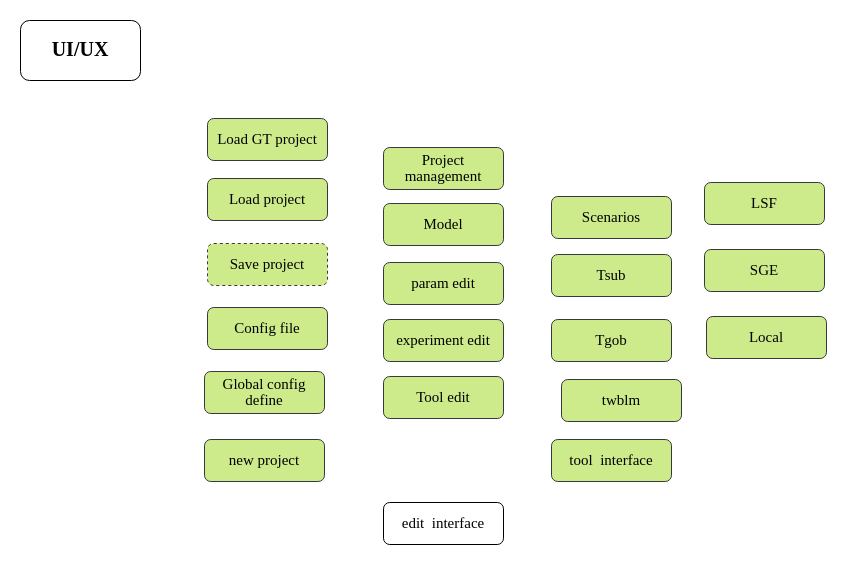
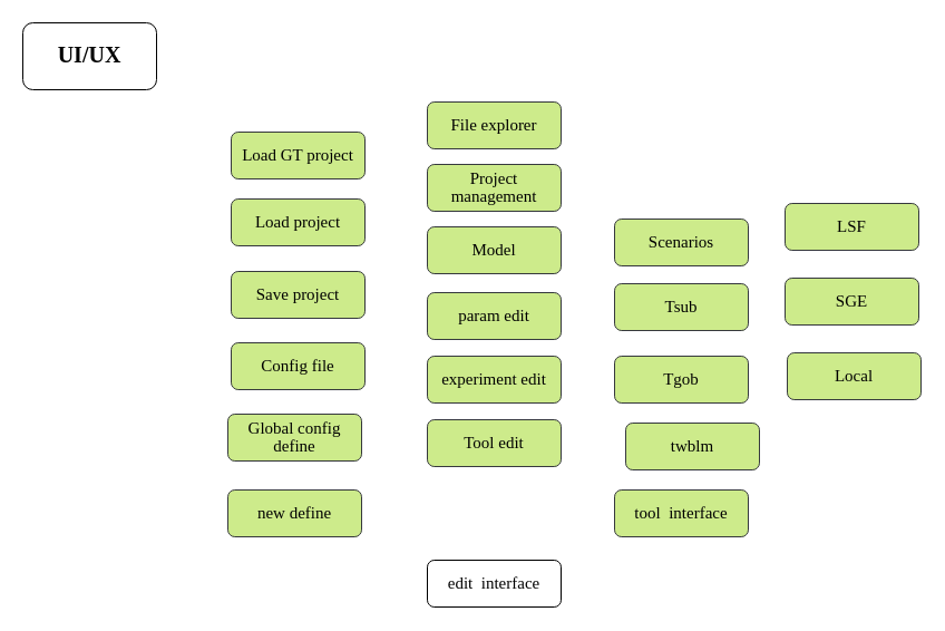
  <mxCell id="0" />
  <mxCell id="1" parent="0" />
  <mxCell id="2" value="&lt;p style=&quot;line-height: 120%;&quot;&gt;&lt;font face=&quot;Times New Roman&quot; style=&quot;font-size: 20px;&quot;&gt;&lt;b&gt;UI/UX&lt;/b&gt;&lt;/font&gt;&lt;/p&gt;" style="rounded=1;whiteSpace=wrap;html=1;" vertex="1" parent="1"><mxGeometry x="20" y="20" width="120" height="60" as="geometry" /></mxCell>
  <mxCell id="3" value="&lt;p style=&quot;line-height: 120%;&quot;&gt;&lt;font face=&quot;Times New Roman&quot; style=&quot;font-size: 15px;&quot;&gt;Global config define&lt;/font&gt;&lt;/p&gt;" style="rounded=1;whiteSpace=wrap;html=1;fillColor=#cdeb8b;strokeColor=#36393d;" vertex="1" parent="1"><mxGeometry x="204" y="371" width="120" height="42" as="geometry" /></mxCell>
  <mxCell id="4" value="&lt;p style=&quot;line-height: 120%;&quot;&gt;&lt;font face=&quot;Times New Roman&quot; style=&quot;font-size: 15px;&quot;&gt;Config file&lt;/font&gt;&lt;/p&gt;" style="rounded=1;whiteSpace=wrap;html=1;fillColor=#cdeb8b;strokeColor=#36393d;" vertex="1" parent="1"><mxGeometry x="207" y="307" width="120" height="42" as="geometry" /></mxCell>
- <mxCell id="5" value="&lt;p style=&quot;line-height: 120%;&quot;&gt;&lt;font face=&quot;Times New Roman&quot; style=&quot;font-size: 15px;&quot;&gt;Save project&lt;/font&gt;&lt;/p&gt;" style="rounded=1;whiteSpace=wrap;html=1;fillColor=#cdeb8b;strokeColor=#36393d;dashed=1;" vertex="1" parent="1"><mxGeometry x="207" y="243" width="120" height="42" as="geometry" /></mxCell>
+ <mxCell id="5" value="&lt;p style=&quot;line-height: 120%;&quot;&gt;&lt;font face=&quot;Times New Roman&quot; style=&quot;font-size: 15px;&quot;&gt;Save project&lt;/font&gt;&lt;/p&gt;" style="rounded=1;whiteSpace=wrap;html=1;fillColor=#cdeb8b;strokeColor=#36393d;" vertex="1" parent="1"><mxGeometry x="207" y="243" width="120" height="42" as="geometry" /></mxCell>
  <mxCell id="6" value="&lt;p style=&quot;line-height: 120%;&quot;&gt;&lt;font face=&quot;Times New Roman&quot; style=&quot;font-size: 15px;&quot;&gt;Load project&lt;/font&gt;&lt;/p&gt;" style="rounded=1;whiteSpace=wrap;html=1;fillColor=#cdeb8b;strokeColor=#36393d;" vertex="1" parent="1"><mxGeometry x="207" y="178" width="120" height="42" as="geometry" /></mxCell>
  <mxCell id="7" value="&lt;p style=&quot;line-height: 120%;&quot;&gt;&lt;font face=&quot;Times New Roman&quot; style=&quot;font-size: 15px;&quot;&gt;Load GT project&lt;/font&gt;&lt;/p&gt;" style="rounded=1;whiteSpace=wrap;html=1;fillColor=#cdeb8b;strokeColor=#36393d;" vertex="1" parent="1"><mxGeometry x="207" y="118" width="120" height="42" as="geometry" /></mxCell>
  <mxCell id="8" value="&lt;p style=&quot;line-height: 120%;&quot;&gt;&lt;font face=&quot;Times New Roman&quot; style=&quot;font-size: 15px;&quot;&gt;Model&lt;/font&gt;&lt;/p&gt;" style="rounded=1;whiteSpace=wrap;html=1;fillColor=#cdeb8b;strokeColor=#36393d;" vertex="1" parent="1"><mxGeometry x="383" y="203" width="120" height="42" as="geometry" /></mxCell>
  <mxCell id="9" value="&lt;p style=&quot;line-height: 120%;&quot;&gt;&lt;font face=&quot;Times New Roman&quot; style=&quot;font-size: 15px;&quot;&gt;Project management&lt;/font&gt;&lt;/p&gt;" style="rounded=1;whiteSpace=wrap;html=1;fillColor=#cdeb8b;strokeColor=#36393d;" vertex="1" parent="1"><mxGeometry x="383" y="147" width="120" height="42" as="geometry" /></mxCell>
+ <mxCell id="10" value="&lt;p style=&quot;line-height: 120%;&quot;&gt;&lt;font face=&quot;Times New Roman&quot; style=&quot;font-size: 15px;&quot;&gt;File explorer&lt;/font&gt;&lt;/p&gt;" style="rounded=1;whiteSpace=wrap;html=1;fillColor=#cdeb8b;strokeColor=#36393d;" vertex="1" parent="1"><mxGeometry x="383" y="91" width="120" height="42" as="geometry" /></mxCell>
  <mxCell id="11" value="&lt;p style=&quot;line-height: 120%;&quot;&gt;&lt;font face=&quot;Times New Roman&quot; style=&quot;font-size: 15px;&quot;&gt;experiment edit&lt;/font&gt;&lt;/p&gt;" style="rounded=1;whiteSpace=wrap;html=1;fillColor=#cdeb8b;strokeColor=#36393d;" vertex="1" parent="1"><mxGeometry x="383" y="319" width="120" height="42" as="geometry" /></mxCell>
  <mxCell id="12" value="&lt;p style=&quot;line-height: 120%;&quot;&gt;&lt;font face=&quot;Times New Roman&quot; style=&quot;font-size: 15px;&quot;&gt;param edit&lt;/font&gt;&lt;/p&gt;" style="rounded=1;whiteSpace=wrap;html=1;fillColor=#cdeb8b;strokeColor=#36393d;" vertex="1" parent="1"><mxGeometry x="383" y="262" width="120" height="42" as="geometry" /></mxCell>
  <mxCell id="13" value="&lt;p style=&quot;line-height: 120%;&quot;&gt;&lt;font face=&quot;Times New Roman&quot; style=&quot;font-size: 15px;&quot;&gt;Tool edit&lt;/font&gt;&lt;/p&gt;" style="rounded=1;whiteSpace=wrap;html=1;fillColor=#cdeb8b;strokeColor=#36393d;" vertex="1" parent="1"><mxGeometry x="383" y="376" width="120" height="42" as="geometry" /></mxCell>
  <mxCell id="14" value="&lt;p style=&quot;line-height: 120%;&quot;&gt;&lt;font face=&quot;Times New Roman&quot; style=&quot;font-size: 15px;&quot;&gt;Tgob&lt;/font&gt;&lt;/p&gt;" style="rounded=1;whiteSpace=wrap;html=1;fillColor=#cdeb8b;strokeColor=#36393d;" vertex="1" parent="1"><mxGeometry x="551" y="319" width="120" height="42" as="geometry" /></mxCell>
  <mxCell id="15" value="&lt;p style=&quot;line-height: 120%;&quot;&gt;&lt;font face=&quot;Times New Roman&quot; style=&quot;font-size: 15px;&quot;&gt;Tsub&lt;/font&gt;&lt;/p&gt;" style="rounded=1;whiteSpace=wrap;html=1;fillColor=#cdeb8b;strokeColor=#36393d;" vertex="1" parent="1"><mxGeometry x="551" y="254" width="120" height="42" as="geometry" /></mxCell>
  <mxCell id="16" value="&lt;p style=&quot;line-height: 120%;&quot;&gt;&lt;font face=&quot;Times New Roman&quot;&gt;&lt;span style=&quot;font-size: 15px;&quot;&gt;Scenarios&lt;/span&gt;&lt;/font&gt;&lt;/p&gt;" style="rounded=1;whiteSpace=wrap;html=1;fillColor=#cdeb8b;strokeColor=#36393d;" vertex="1" parent="1"><mxGeometry x="551" y="196" width="120" height="42" as="geometry" /></mxCell>
  <mxCell id="17" value="&lt;p style=&quot;line-height: 120%;&quot;&gt;&lt;font face=&quot;Times New Roman&quot; style=&quot;font-size: 15px;&quot;&gt;twblm&lt;/font&gt;&lt;/p&gt;" style="rounded=1;whiteSpace=wrap;html=1;fillColor=#cdeb8b;strokeColor=#36393d;" vertex="1" parent="1"><mxGeometry x="561" y="379" width="120" height="42" as="geometry" /></mxCell>
  <mxCell id="18" value="&lt;p style=&quot;line-height: 120%;&quot;&gt;&lt;font face=&quot;Times New Roman&quot;&gt;&lt;span style=&quot;font-size: 15px;&quot;&gt;SGE&lt;/span&gt;&lt;/font&gt;&lt;/p&gt;" style="rounded=1;whiteSpace=wrap;html=1;fillColor=#cdeb8b;strokeColor=#36393d;" vertex="1" parent="1"><mxGeometry x="704" y="249" width="120" height="42" as="geometry" /></mxCell>
  <mxCell id="19" value="&lt;p style=&quot;line-height: 120%;&quot;&gt;&lt;font face=&quot;Times New Roman&quot;&gt;&lt;span style=&quot;font-size: 15px;&quot;&gt;LSF&lt;/span&gt;&lt;/font&gt;&lt;/p&gt;" style="rounded=1;whiteSpace=wrap;html=1;fillColor=#cdeb8b;strokeColor=#36393d;" vertex="1" parent="1"><mxGeometry x="704" y="182" width="120" height="42" as="geometry" /></mxCell>
  <mxCell id="20" value="&lt;p style=&quot;line-height: 120%;&quot;&gt;&lt;font face=&quot;Times New Roman&quot;&gt;&lt;span style=&quot;font-size: 15px;&quot;&gt;Local&lt;/span&gt;&lt;/font&gt;&lt;/p&gt;" style="rounded=1;whiteSpace=wrap;html=1;fillColor=#cdeb8b;strokeColor=#36393d;" vertex="1" parent="1"><mxGeometry x="706" y="316" width="120" height="42" as="geometry" /></mxCell>
- <mxCell id="21" value="&lt;p style=&quot;line-height: 120%;&quot;&gt;&lt;font face=&quot;Times New Roman&quot; style=&quot;font-size: 15px;&quot;&gt;new project&lt;/font&gt;&lt;/p&gt;" style="rounded=1;whiteSpace=wrap;html=1;fillColor=#cdeb8b;strokeColor=#36393d;" vertex="1" parent="1"><mxGeometry x="204" y="439" width="120" height="42" as="geometry" /></mxCell>
+ <mxCell id="21" value="&lt;p style=&quot;line-height: 120%;&quot;&gt;&lt;font face=&quot;Times New Roman&quot; style=&quot;font-size: 15px;&quot;&gt;new define&lt;/font&gt;&lt;/p&gt;" style="rounded=1;whiteSpace=wrap;html=1;fillColor=#cdeb8b;strokeColor=#36393d;" vertex="1" parent="1"><mxGeometry x="204" y="439" width="120" height="42" as="geometry" /></mxCell>
  <mxCell id="22" value="&lt;p style=&quot;line-height: 120%;&quot;&gt;&lt;font face=&quot;Times New Roman&quot;&gt;&lt;span style=&quot;font-size: 15px;&quot;&gt;tool&amp;nbsp; interface&lt;/span&gt;&lt;/font&gt;&lt;/p&gt;" style="rounded=1;whiteSpace=wrap;html=1;fillColor=#cdeb8b;strokeColor=#36393d;" vertex="1" parent="1"><mxGeometry x="551" y="439" width="120" height="42" as="geometry" /></mxCell>
  <mxCell id="23" value="&lt;p style=&quot;line-height: 120%;&quot;&gt;&lt;font face=&quot;Times New Roman&quot;&gt;&lt;span style=&quot;font-size: 15px;&quot;&gt;edit&amp;nbsp; interface&lt;/span&gt;&lt;/font&gt;&lt;/p&gt;" style="rounded=1;whiteSpace=wrap;html=1;" vertex="1" parent="1"><mxGeometry x="383" y="502" width="120" height="42" as="geometry" /></mxCell>
